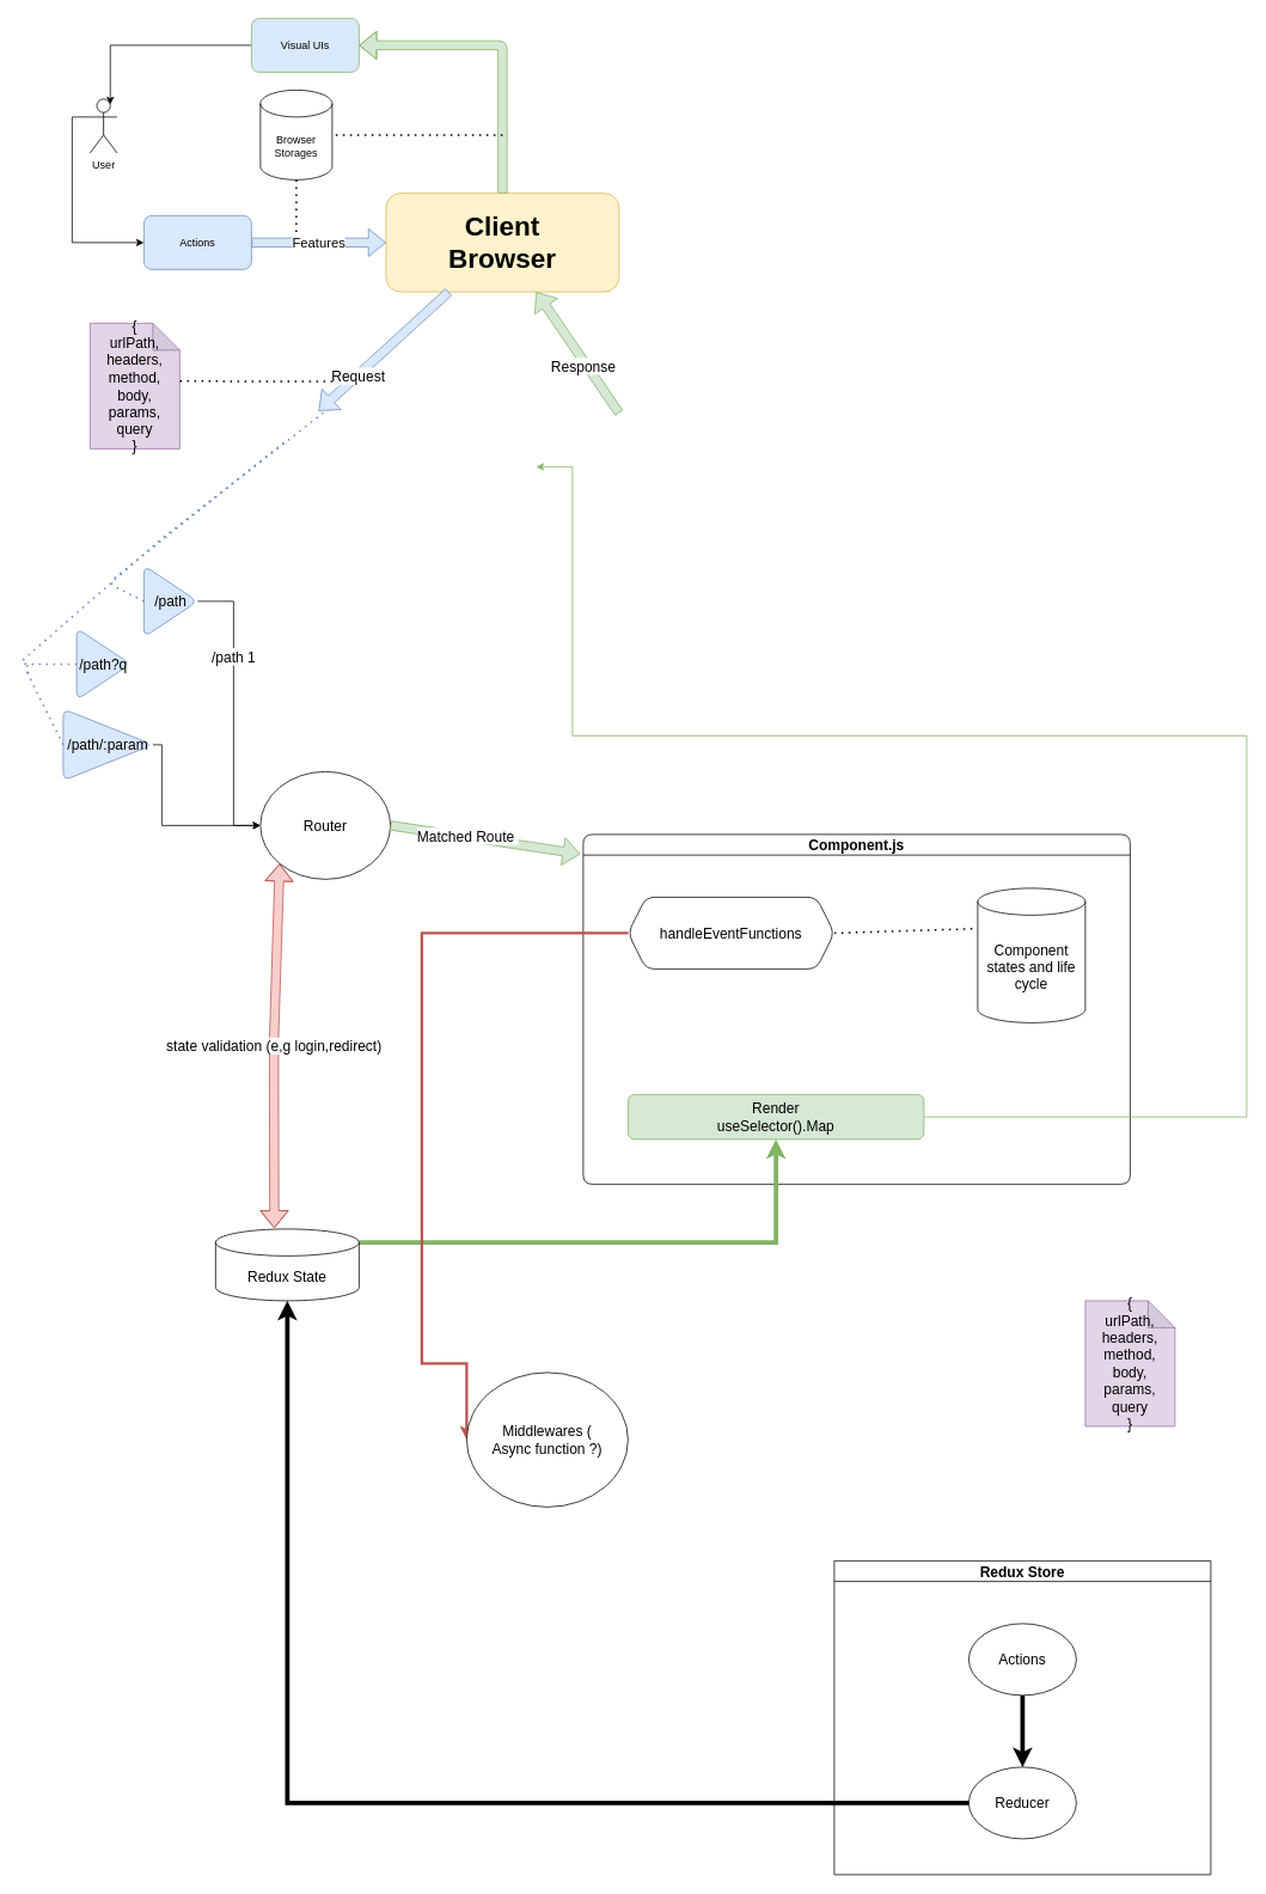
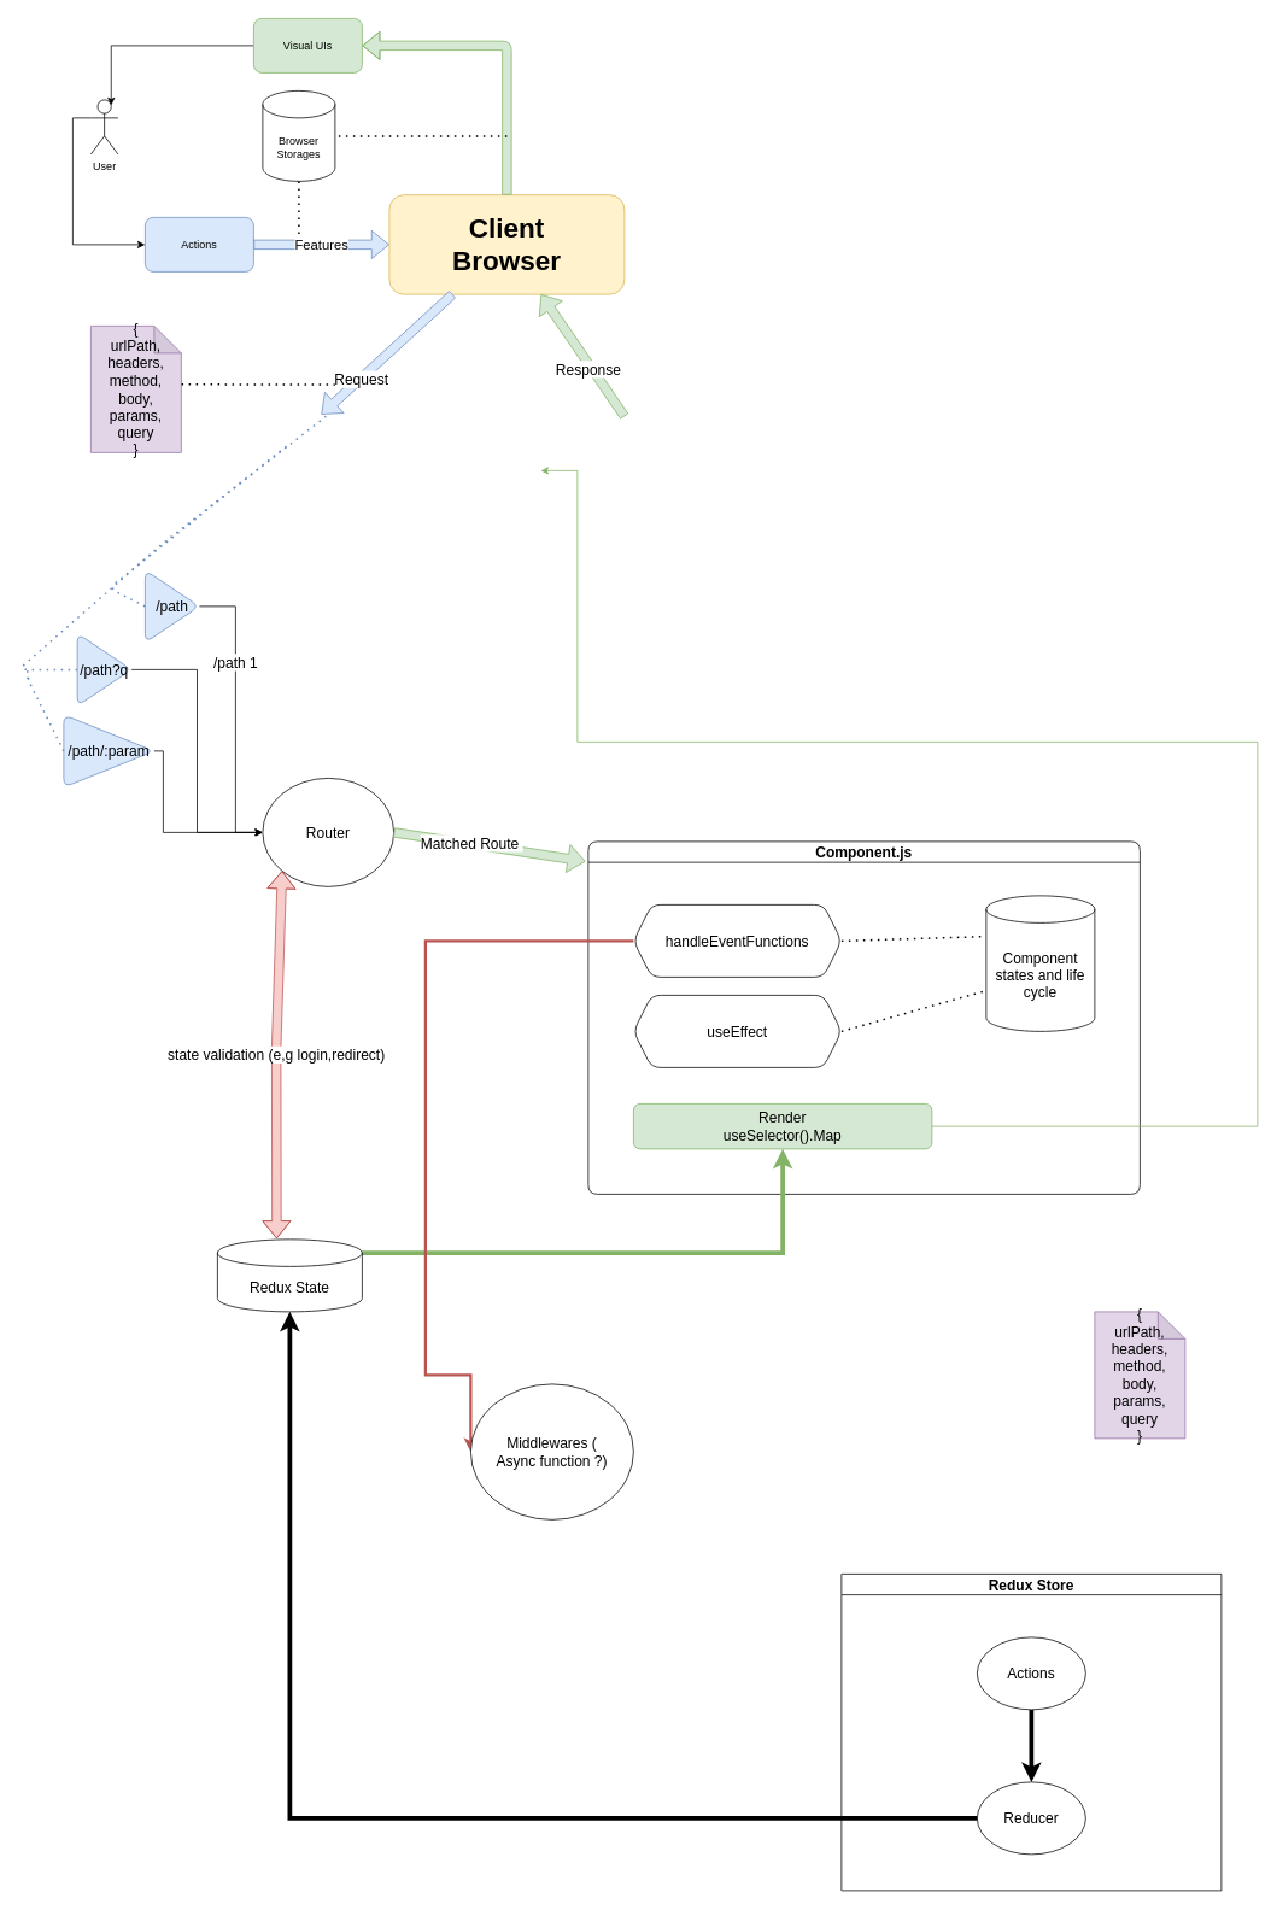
  <mxCell id="0" />
  <mxCell id="1" parent="0" />
  <mxCell id="2" value="&lt;b&gt;&lt;font style=&quot;font-size: 30px&quot;&gt;Client &lt;br&gt;Browser&lt;/font&gt;&lt;/b&gt;" style="text;html=1;strokeColor=#d6b656;fillColor=#fff2cc;align=center;verticalAlign=middle;whiteSpace=wrap;rounded=1;glass=0;" vertex="1" parent="1"><mxGeometry x="430" y="215" width="260" height="110" as="geometry" /></mxCell>
  <mxCell id="3" style="edgeStyle=orthogonalEdgeStyle;rounded=0;orthogonalLoop=1;jettySize=auto;html=1;exitX=0;exitY=0.333;exitDx=0;exitDy=0;exitPerimeter=0;entryX=0;entryY=0.5;entryDx=0;entryDy=0;" edge="1" parent="1" source="4" target="5"><mxGeometry relative="1" as="geometry" /></mxCell>
  <mxCell id="4" value="User&lt;br&gt;" style="shape=umlActor;verticalLabelPosition=bottom;verticalAlign=top;html=1;outlineConnect=0;rounded=1;glass=0;" vertex="1" parent="1"><mxGeometry x="100" y="110" width="30" height="60" as="geometry" /></mxCell>
  <mxCell id="5" value="Actions" style="rounded=1;whiteSpace=wrap;html=1;glass=0;fillColor=#dae8fc;strokeColor=#6c8ebf;" vertex="1" parent="1"><mxGeometry x="160" y="240" width="120" height="60" as="geometry" /></mxCell>
  <mxCell id="6" style="edgeStyle=orthogonalEdgeStyle;rounded=0;orthogonalLoop=1;jettySize=auto;html=1;exitX=0;exitY=0.5;exitDx=0;exitDy=0;entryX=0.75;entryY=0.1;entryDx=0;entryDy=0;entryPerimeter=0;" edge="1" parent="1" source="7" target="4"><mxGeometry relative="1" as="geometry" /></mxCell>
- <mxCell id="7" value="Visual UIs" style="rounded=1;whiteSpace=wrap;html=1;glass=0;fillColor=#dae8fc;strokeColor=#82b366;" vertex="1" parent="1"><mxGeometry x="280" y="20" width="120" height="60" as="geometry" /></mxCell>
+ <mxCell id="7" value="Visual UIs" style="rounded=1;whiteSpace=wrap;html=1;glass=0;fillColor=#d5e8d4;strokeColor=#82b366;" vertex="1" parent="1"><mxGeometry x="280" y="20" width="120" height="60" as="geometry" /></mxCell>
  <mxCell id="8" value="Browser Storages" style="shape=cylinder3;whiteSpace=wrap;html=1;boundedLbl=1;backgroundOutline=1;size=15;rounded=1;glass=0;" vertex="1" parent="1"><mxGeometry x="290" y="100" width="80" height="100" as="geometry" /></mxCell>
  <mxCell id="9" value="" style="shape=flexArrow;endArrow=classic;html=1;entryX=1;entryY=0.5;entryDx=0;entryDy=0;exitX=0.5;exitY=0;exitDx=0;exitDy=0;fillColor=#d5e8d4;strokeColor=#82b366;" edge="1" parent="1" source="2" target="7"><mxGeometry width="50" height="50" relative="1" as="geometry"><mxPoint x="440" y="410" as="sourcePoint" /><mxPoint x="490" y="360" as="targetPoint" /><Array as="points"><mxPoint x="560" y="50" /></Array></mxGeometry></mxCell>
  <mxCell id="10" value="&lt;font style=&quot;font-size: 15px&quot;&gt;Features&lt;/font&gt;" style="shape=flexArrow;endArrow=classic;html=1;exitX=1;exitY=0.5;exitDx=0;exitDy=0;entryX=0;entryY=0.5;entryDx=0;entryDy=0;fillColor=#dae8fc;strokeColor=#6c8ebf;" edge="1" parent="1" source="5" target="2"><mxGeometry width="50" height="50" relative="1" as="geometry"><mxPoint x="440" y="410" as="sourcePoint" /><mxPoint x="490" y="360" as="targetPoint" /></mxGeometry></mxCell>
  <mxCell id="11" value="" style="endArrow=none;dashed=1;html=1;dashPattern=1 3;strokeWidth=2;entryX=1;entryY=0.5;entryDx=0;entryDy=0;entryPerimeter=0;" edge="1" parent="1" target="8"><mxGeometry width="50" height="50" relative="1" as="geometry"><mxPoint x="560" y="150" as="sourcePoint" /><mxPoint x="490" y="360" as="targetPoint" /></mxGeometry></mxCell>
  <mxCell id="12" value="" style="endArrow=none;dashed=1;html=1;dashPattern=1 3;strokeWidth=2;exitX=0.5;exitY=1;exitDx=0;exitDy=0;exitPerimeter=0;" edge="1" parent="1" source="8"><mxGeometry width="50" height="50" relative="1" as="geometry"><mxPoint x="440" y="410" as="sourcePoint" /><mxPoint x="330" y="260" as="targetPoint" /></mxGeometry></mxCell>
  <mxCell id="13" value="" style="shape=flexArrow;endArrow=classic;html=1;fillColor=#dae8fc;strokeColor=#6c8ebf;entryX=0.094;entryY=-0.035;entryDx=0;entryDy=0;entryPerimeter=0;" edge="1" parent="1" source="2"><mxGeometry width="50" height="50" relative="1" as="geometry"><mxPoint x="511" y="330" as="sourcePoint" /><mxPoint x="354.78" y="457.9" as="targetPoint" /></mxGeometry></mxCell>
  <mxCell id="14" value="Request" style="edgeLabel;html=1;align=center;verticalAlign=middle;resizable=0;points=[];fontSize=16;" vertex="1" connectable="0" parent="13"><mxGeometry x="0.406" relative="1" as="geometry"><mxPoint as="offset" /></mxGeometry></mxCell>
  <mxCell id="15" value="" style="shape=flexArrow;endArrow=classic;html=1;fillColor=#d5e8d4;strokeColor=#82b366;exitX=1;exitY=0;exitDx=0;exitDy=0;" edge="1" parent="1" target="2"><mxGeometry width="50" height="50" relative="1" as="geometry"><mxPoint x="690" y="460" as="sourcePoint" /><mxPoint x="570" y="410" as="targetPoint" /><Array as="points" /></mxGeometry></mxCell>
  <mxCell id="16" value="Response" style="edgeLabel;html=1;align=center;verticalAlign=middle;resizable=0;points=[];fontSize=16;" vertex="1" connectable="0" parent="15"><mxGeometry x="-0.199" y="4" relative="1" as="geometry"><mxPoint as="offset" /></mxGeometry></mxCell>
  <mxCell id="17" style="edgeStyle=orthogonalEdgeStyle;rounded=0;orthogonalLoop=1;jettySize=auto;html=1;exitX=1;exitY=0.5;exitDx=0;exitDy=0;entryX=0;entryY=0.5;entryDx=0;entryDy=0;fontSize=16;" edge="1" parent="1" source="19" target="22"><mxGeometry relative="1" as="geometry"><Array as="points"><mxPoint x="260" y="670" /><mxPoint x="260" y="920" /></Array></mxGeometry></mxCell>
  <mxCell id="18" value="/path 1" style="edgeLabel;html=1;align=center;verticalAlign=middle;resizable=0;points=[];fontSize=16;" vertex="1" connectable="0" parent="17"><mxGeometry x="-0.37" y="-1" relative="1" as="geometry"><mxPoint as="offset" /></mxGeometry></mxCell>
  <mxCell id="19" value="/path" style="triangle;whiteSpace=wrap;html=1;rounded=1;glass=0;fontSize=16;fillColor=#dae8fc;strokeColor=#6c8ebf;" vertex="1" parent="1"><mxGeometry x="160" y="630" width="60" height="80" as="geometry" /></mxCell>
  <mxCell id="20" value="" style="endArrow=none;dashed=1;html=1;dashPattern=1 3;strokeWidth=2;fontSize=16;entryX=0;entryY=0.5;entryDx=0;entryDy=0;exitX=0;exitY=0.5;exitDx=0;exitDy=0;fillColor=#dae8fc;strokeColor=#6c8ebf;" edge="1" parent="1" source="19"><mxGeometry width="50" height="50" relative="1" as="geometry"><mxPoint x="600" y="740" as="sourcePoint" /><mxPoint x="320" y="490" as="targetPoint" /><Array as="points"><mxPoint x="120" y="650" /></Array></mxGeometry></mxCell>
  <mxCell id="21" value="" style="endArrow=none;dashed=1;html=1;dashPattern=1 3;strokeWidth=2;fontSize=16;exitX=0;exitY=0.5;exitDx=0;exitDy=0;fillColor=#dae8fc;strokeColor=#6c8ebf;" edge="1" parent="1" source="46"><mxGeometry width="50" height="50" relative="1" as="geometry"><mxPoint x="70" y="800" as="sourcePoint" /><mxPoint x="360" y="460" as="targetPoint" /><Array as="points"><mxPoint x="20" y="740" /><mxPoint x="180" y="600" /></Array></mxGeometry></mxCell>
  <mxCell id="22" value="Router" style="ellipse;whiteSpace=wrap;html=1;rounded=1;glass=0;fontSize=16;" vertex="1" parent="1"><mxGeometry x="290" y="860" width="145" height="120" as="geometry" /></mxCell>
  <mxCell id="23" value="Component.js" style="swimlane;rounded=1;glass=0;fontSize=16;" vertex="1" parent="1"><mxGeometry x="650" y="930" width="610" height="390" as="geometry" /></mxCell>
  <mxCell id="24" value="Render&lt;br&gt;useSelector().Map" style="rounded=1;whiteSpace=wrap;html=1;glass=0;fontSize=16;fillColor=#d5e8d4;strokeColor=#82b366;" vertex="1" parent="23"><mxGeometry x="50" y="290" width="330" height="50" as="geometry" /></mxCell>
  <mxCell id="25" value="handleEventFunctions" style="shape=hexagon;perimeter=hexagonPerimeter2;whiteSpace=wrap;html=1;fixedSize=1;rounded=1;glass=0;fontSize=16;" vertex="1" parent="23"><mxGeometry x="50" y="70" width="230" height="80" as="geometry" /></mxCell>
+ <mxCell id="26" value="useEffect" style="shape=hexagon;perimeter=hexagonPerimeter2;whiteSpace=wrap;html=1;fixedSize=1;rounded=1;glass=0;fontSize=16;" vertex="1" parent="23"><mxGeometry x="50" y="170" width="230" height="80" as="geometry" /></mxCell>
  <mxCell id="27" value="Component states and life cycle" style="shape=cylinder3;whiteSpace=wrap;html=1;boundedLbl=1;backgroundOutline=1;size=15;rounded=1;glass=0;fontSize=16;" vertex="1" parent="23"><mxGeometry x="440" y="60" width="120" height="150" as="geometry" /></mxCell>
  <mxCell id="28" value="" style="endArrow=none;dashed=1;html=1;dashPattern=1 3;strokeWidth=2;fontSize=16;entryX=0;entryY=0;entryDx=0;entryDy=45;entryPerimeter=0;exitX=1;exitY=0.5;exitDx=0;exitDy=0;" edge="1" parent="23" source="25" target="27"><mxGeometry width="50" height="50" relative="1" as="geometry"><mxPoint x="90" as="sourcePoint" /><mxPoint x="140" y="-50" as="targetPoint" /></mxGeometry></mxCell>
+ <mxCell id="29" value="" style="endArrow=none;dashed=1;html=1;dashPattern=1 3;strokeWidth=2;fontSize=16;entryX=0;entryY=0;entryDx=0;entryDy=105;entryPerimeter=0;exitX=1;exitY=0.5;exitDx=0;exitDy=0;" edge="1" parent="23" source="26" target="27"><mxGeometry width="50" height="50" relative="1" as="geometry"><mxPoint x="90" as="sourcePoint" /><mxPoint x="140" y="-50" as="targetPoint" /></mxGeometry></mxCell>
  <mxCell id="30" style="edgeStyle=orthogonalEdgeStyle;rounded=0;orthogonalLoop=1;jettySize=auto;html=1;exitX=1;exitY=0.5;exitDx=0;exitDy=0;entryX=0.75;entryY=1;entryDx=0;entryDy=0;fontSize=16;fillColor=#d5e8d4;strokeColor=#82b366;" edge="1" parent="1" source="24"><mxGeometry relative="1" as="geometry"><mxPoint x="597.5" y="520" as="targetPoint" /><Array as="points"><mxPoint x="1390" y="1245" /><mxPoint x="1390" y="820" /><mxPoint x="638" y="820" /></Array></mxGeometry></mxCell>
  <mxCell id="31" value="Redux Store" style="swimlane;rounded=1;glass=0;fontSize=16;arcSize=0;" vertex="1" parent="1"><mxGeometry x="930" y="1740" width="420" height="350" as="geometry" /></mxCell>
  <mxCell id="32" value="Reducer" style="ellipse;whiteSpace=wrap;html=1;rounded=1;glass=0;fontSize=16;" vertex="1" parent="31"><mxGeometry x="150" y="230" width="120" height="80" as="geometry" /></mxCell>
  <mxCell id="33" style="edgeStyle=orthogonalEdgeStyle;rounded=0;orthogonalLoop=1;jettySize=auto;html=1;exitX=0.5;exitY=1;exitDx=0;exitDy=0;fontSize=16;strokeWidth=5;" edge="1" parent="31" source="34" target="32"><mxGeometry relative="1" as="geometry" /></mxCell>
  <mxCell id="34" value="Actions" style="ellipse;whiteSpace=wrap;html=1;rounded=1;glass=0;fontSize=16;" vertex="1" parent="31"><mxGeometry x="150" y="70" width="120" height="80" as="geometry" /></mxCell>
  <mxCell id="35" style="edgeStyle=orthogonalEdgeStyle;rounded=0;orthogonalLoop=1;jettySize=auto;html=1;exitX=1;exitY=0;exitDx=0;exitDy=15;exitPerimeter=0;fontSize=16;strokeWidth=5;fillColor=#d5e8d4;strokeColor=#82b366;" edge="1" parent="1" source="36" target="24"><mxGeometry relative="1" as="geometry" /></mxCell>
  <mxCell id="36" value="Redux State" style="shape=cylinder3;whiteSpace=wrap;html=1;boundedLbl=1;backgroundOutline=1;size=15;rounded=1;glass=0;fontSize=16;" vertex="1" parent="1"><mxGeometry x="240" y="1370" width="160" height="80" as="geometry" /></mxCell>
  <mxCell id="37" value="state validation (e,g login,redirect)" style="shape=flexArrow;endArrow=classic;startArrow=classic;html=1;fontSize=16;exitX=0.409;exitY=-0.011;exitDx=0;exitDy=0;exitPerimeter=0;entryX=0;entryY=1;entryDx=0;entryDy=0;fillColor=#f8cecc;strokeColor=#b85450;" edge="1" parent="1" source="36" target="22"><mxGeometry width="100" height="100" relative="1" as="geometry"><mxPoint x="710" y="1340" as="sourcePoint" /><mxPoint x="810" y="1240" as="targetPoint" /><Array as="points"><mxPoint x="305" y="1160" /></Array></mxGeometry></mxCell>
  <mxCell id="38" value="" style="shape=flexArrow;endArrow=classic;html=1;fontSize=16;exitX=1;exitY=0.5;exitDx=0;exitDy=0;entryX=-0.005;entryY=0.056;entryDx=0;entryDy=0;entryPerimeter=0;fillColor=#d5e8d4;strokeColor=#82b366;" edge="1" parent="1" source="22" target="23"><mxGeometry width="50" height="50" relative="1" as="geometry"><mxPoint x="740" y="1130" as="sourcePoint" /><mxPoint x="790" y="1080" as="targetPoint" /></mxGeometry></mxCell>
  <mxCell id="39" value="Matched Route&amp;nbsp;" style="edgeLabel;html=1;align=center;verticalAlign=middle;resizable=0;points=[];fontSize=16;" vertex="1" connectable="0" parent="38"><mxGeometry x="-0.198" y="1" relative="1" as="geometry"><mxPoint as="offset" /></mxGeometry></mxCell>
  <mxCell id="40" style="edgeStyle=orthogonalEdgeStyle;rounded=0;orthogonalLoop=1;jettySize=auto;html=1;exitX=0;exitY=0.5;exitDx=0;exitDy=0;entryX=0;entryY=0.5;entryDx=0;entryDy=0;fontSize=16;fillColor=#f8cecc;strokeColor=#b85450;strokeWidth=3;" edge="1" parent="1" source="25" target="41"><mxGeometry relative="1" as="geometry"><Array as="points"><mxPoint x="470" y="1040" /><mxPoint x="470" y="1520" /></Array></mxGeometry></mxCell>
  <mxCell id="41" value="Middlewares (&lt;br&gt;Async function ?)" style="ellipse;whiteSpace=wrap;html=1;rounded=1;glass=0;fontSize=16;" vertex="1" parent="1"><mxGeometry x="520" y="1530" width="180" height="150" as="geometry" /></mxCell>
  <mxCell id="42" style="edgeStyle=orthogonalEdgeStyle;rounded=0;orthogonalLoop=1;jettySize=auto;html=1;exitX=0;exitY=0.5;exitDx=0;exitDy=0;fontSize=16;strokeWidth=5;" edge="1" parent="1" source="32" target="36"><mxGeometry relative="1" as="geometry" /></mxCell>
  <mxCell id="43" value="{&lt;br&gt;urlPath,&lt;br&gt;headers,&lt;br&gt;method,&lt;br&gt;body,&lt;br&gt;params,&lt;br&gt;query&lt;br&gt;}" style="shape=note;whiteSpace=wrap;html=1;backgroundOutline=1;darkOpacity=0.05;rounded=1;glass=0;fontSize=16;fillColor=#e1d5e7;strokeColor=#9673a6;" vertex="1" parent="1"><mxGeometry x="100" y="360" width="100" height="140" as="geometry" /></mxCell>
  <mxCell id="44" value="" style="endArrow=none;dashed=1;html=1;dashPattern=1 3;strokeWidth=2;fontSize=16;exitX=1.003;exitY=0.461;exitDx=0;exitDy=0;exitPerimeter=0;" edge="1" parent="1" source="43"><mxGeometry width="50" height="50" relative="1" as="geometry"><mxPoint x="940" y="650" as="sourcePoint" /><mxPoint x="370" y="425" as="targetPoint" /></mxGeometry></mxCell>
+ <mxCell id="45" style="edgeStyle=orthogonalEdgeStyle;rounded=0;orthogonalLoop=1;jettySize=auto;html=1;exitX=1;exitY=0.5;exitDx=0;exitDy=0;fontSize=16;strokeWidth=1;entryX=0;entryY=0.5;entryDx=0;entryDy=0;" edge="1" parent="1" source="46" target="22"><mxGeometry relative="1" as="geometry"><mxPoint x="260" y="920" as="targetPoint" /></mxGeometry></mxCell>
  <mxCell id="46" value="/path?q" style="triangle;whiteSpace=wrap;html=1;rounded=1;glass=0;fontSize=16;fillColor=#dae8fc;strokeColor=#6c8ebf;" vertex="1" parent="1"><mxGeometry x="85" y="700" width="60" height="80" as="geometry" /></mxCell>
  <mxCell id="47" style="edgeStyle=orthogonalEdgeStyle;rounded=0;orthogonalLoop=1;jettySize=auto;html=1;exitX=1;exitY=0.5;exitDx=0;exitDy=0;fontSize=16;strokeWidth=1;" edge="1" parent="1" source="48" target="22"><mxGeometry relative="1" as="geometry"><Array as="points"><mxPoint x="180" y="920" /></Array></mxGeometry></mxCell>
  <mxCell id="48" value="/path/:param" style="triangle;whiteSpace=wrap;html=1;rounded=1;glass=0;fontSize=16;fillColor=#dae8fc;strokeColor=#6c8ebf;" vertex="1" parent="1"><mxGeometry x="70" y="790" width="100" height="80" as="geometry" /></mxCell>
  <mxCell id="49" value="" style="endArrow=none;dashed=1;html=1;dashPattern=1 3;strokeWidth=2;fontSize=16;exitX=0;exitY=0.5;exitDx=0;exitDy=0;fillColor=#dae8fc;strokeColor=#6c8ebf;" edge="1" parent="1" source="48"><mxGeometry width="50" height="50" relative="1" as="geometry"><mxPoint x="95" y="750" as="sourcePoint" /><mxPoint x="30" y="750" as="targetPoint" /><Array as="points"><mxPoint x="30" y="750" /><mxPoint x="30" y="740" /></Array></mxGeometry></mxCell>
  <mxCell id="50" value="{&lt;br&gt;urlPath,&lt;br&gt;headers,&lt;br&gt;method,&lt;br&gt;body,&lt;br&gt;params,&lt;br&gt;query&lt;br&gt;}" style="shape=note;whiteSpace=wrap;html=1;backgroundOutline=1;darkOpacity=0.05;rounded=1;glass=0;fontSize=16;fillColor=#e1d5e7;strokeColor=#9673a6;" vertex="1" parent="1"><mxGeometry x="1210" y="1450" width="100" height="140" as="geometry" /></mxCell>
